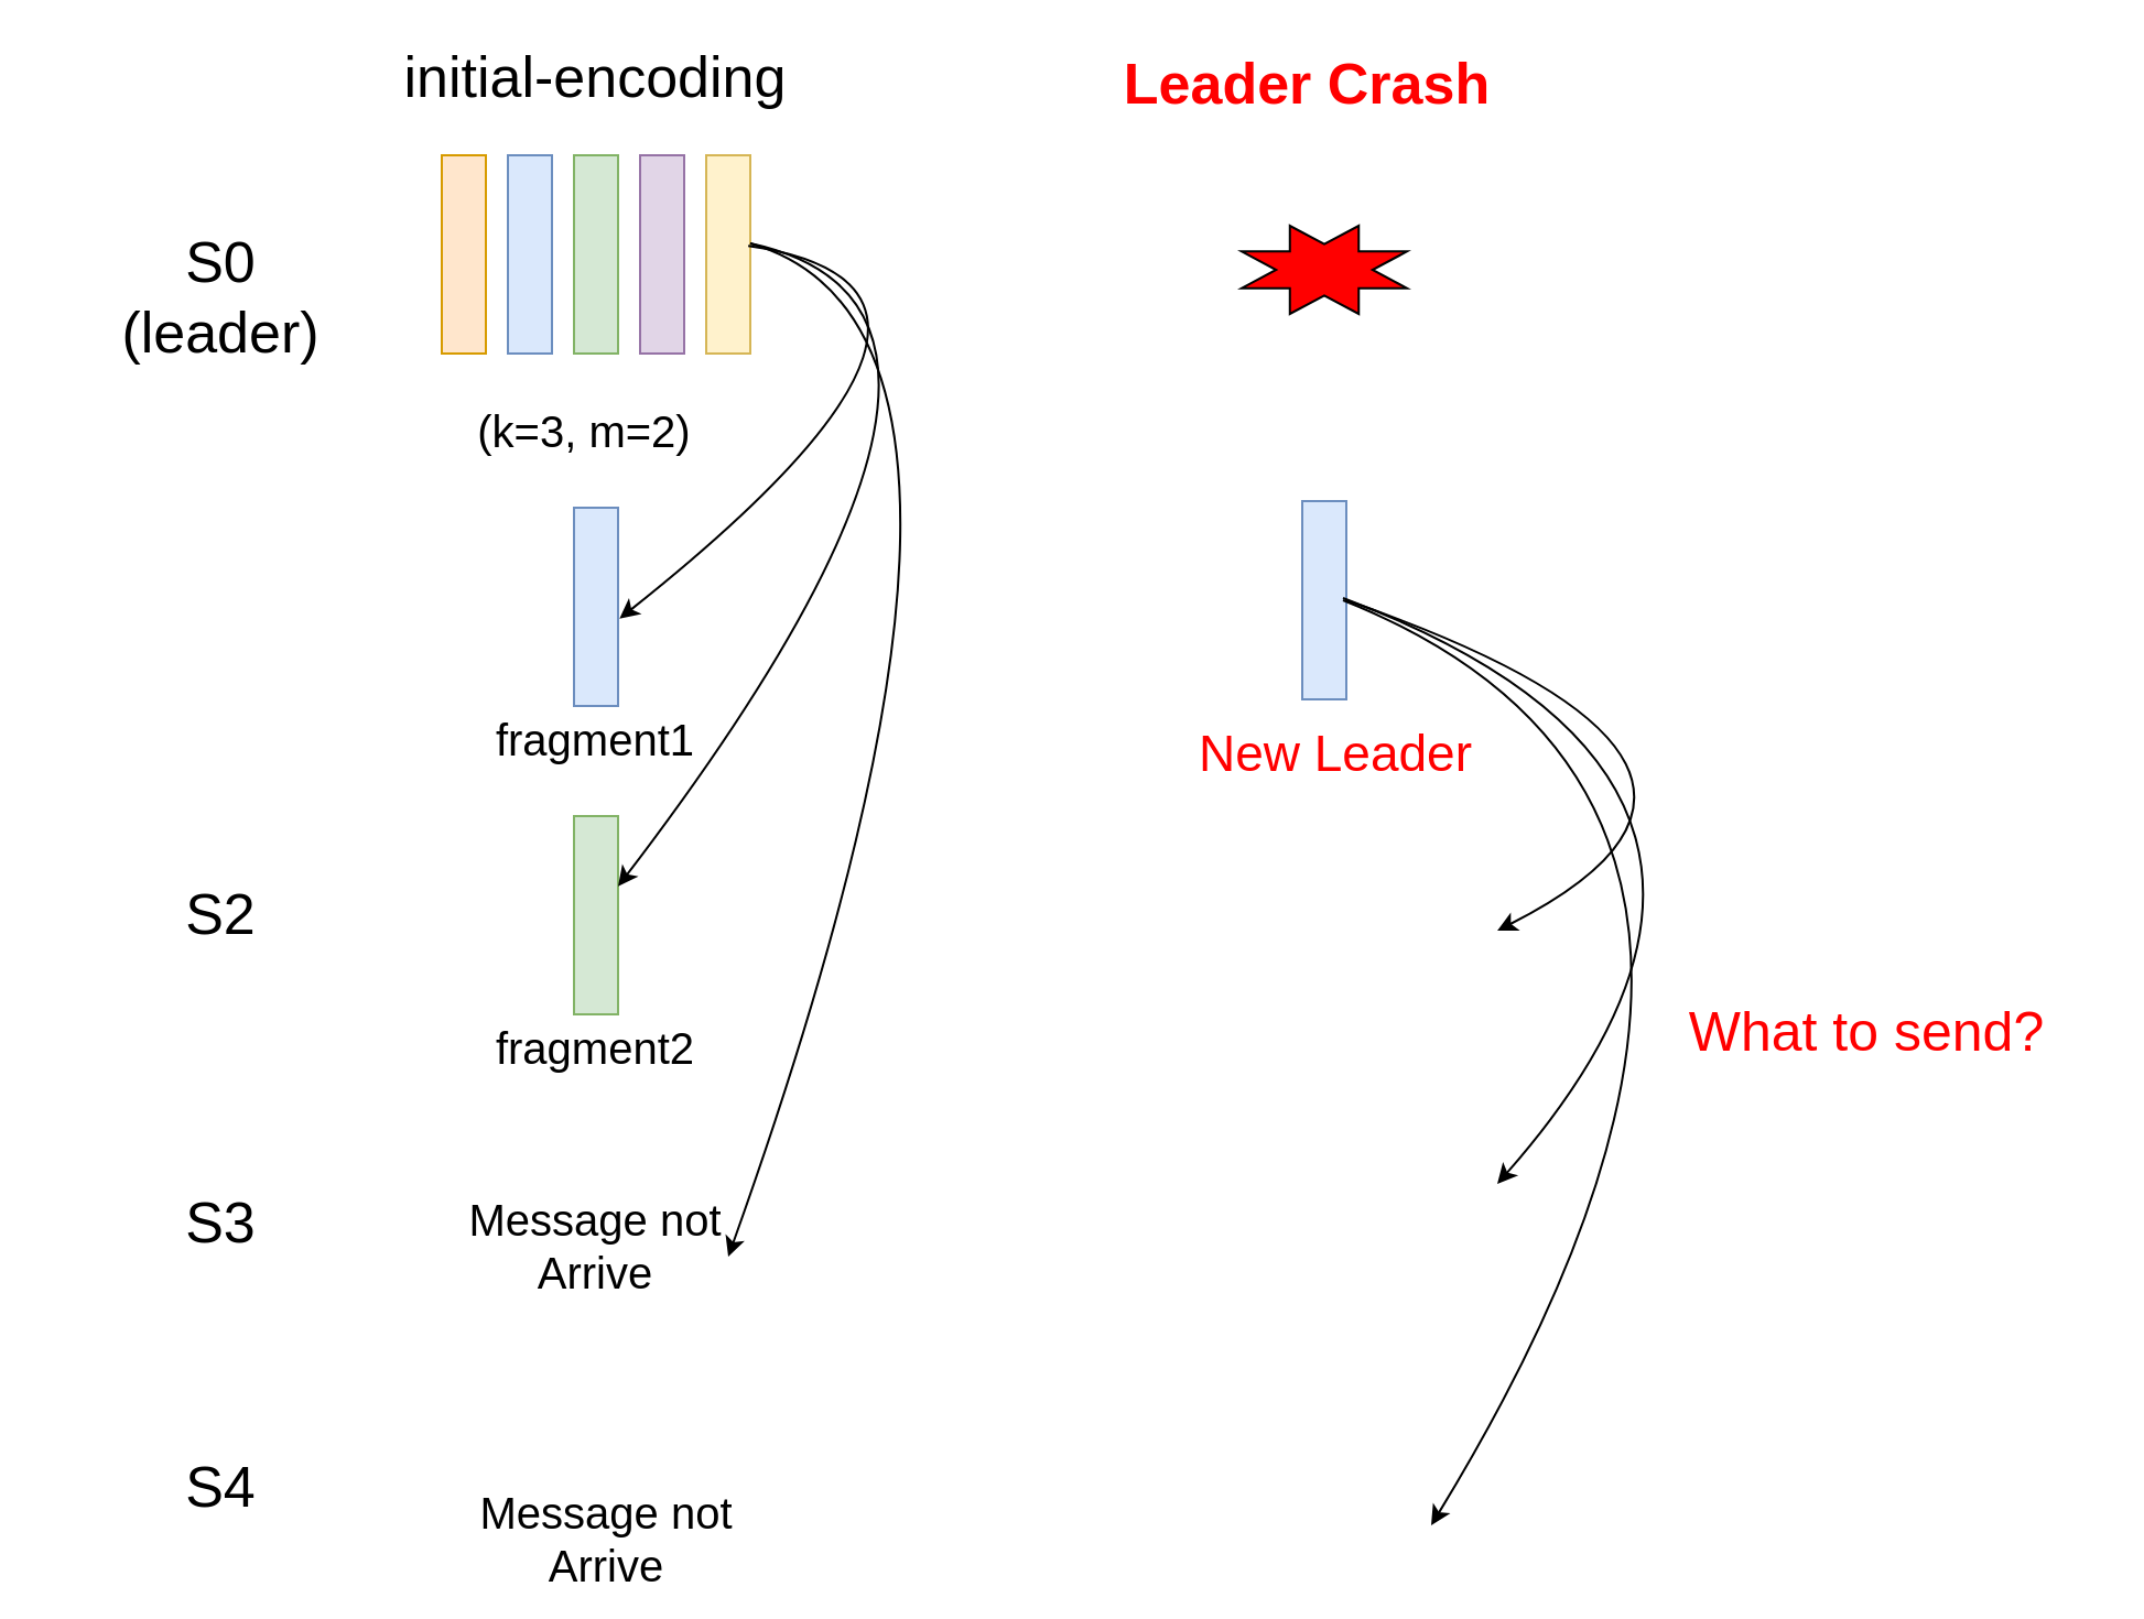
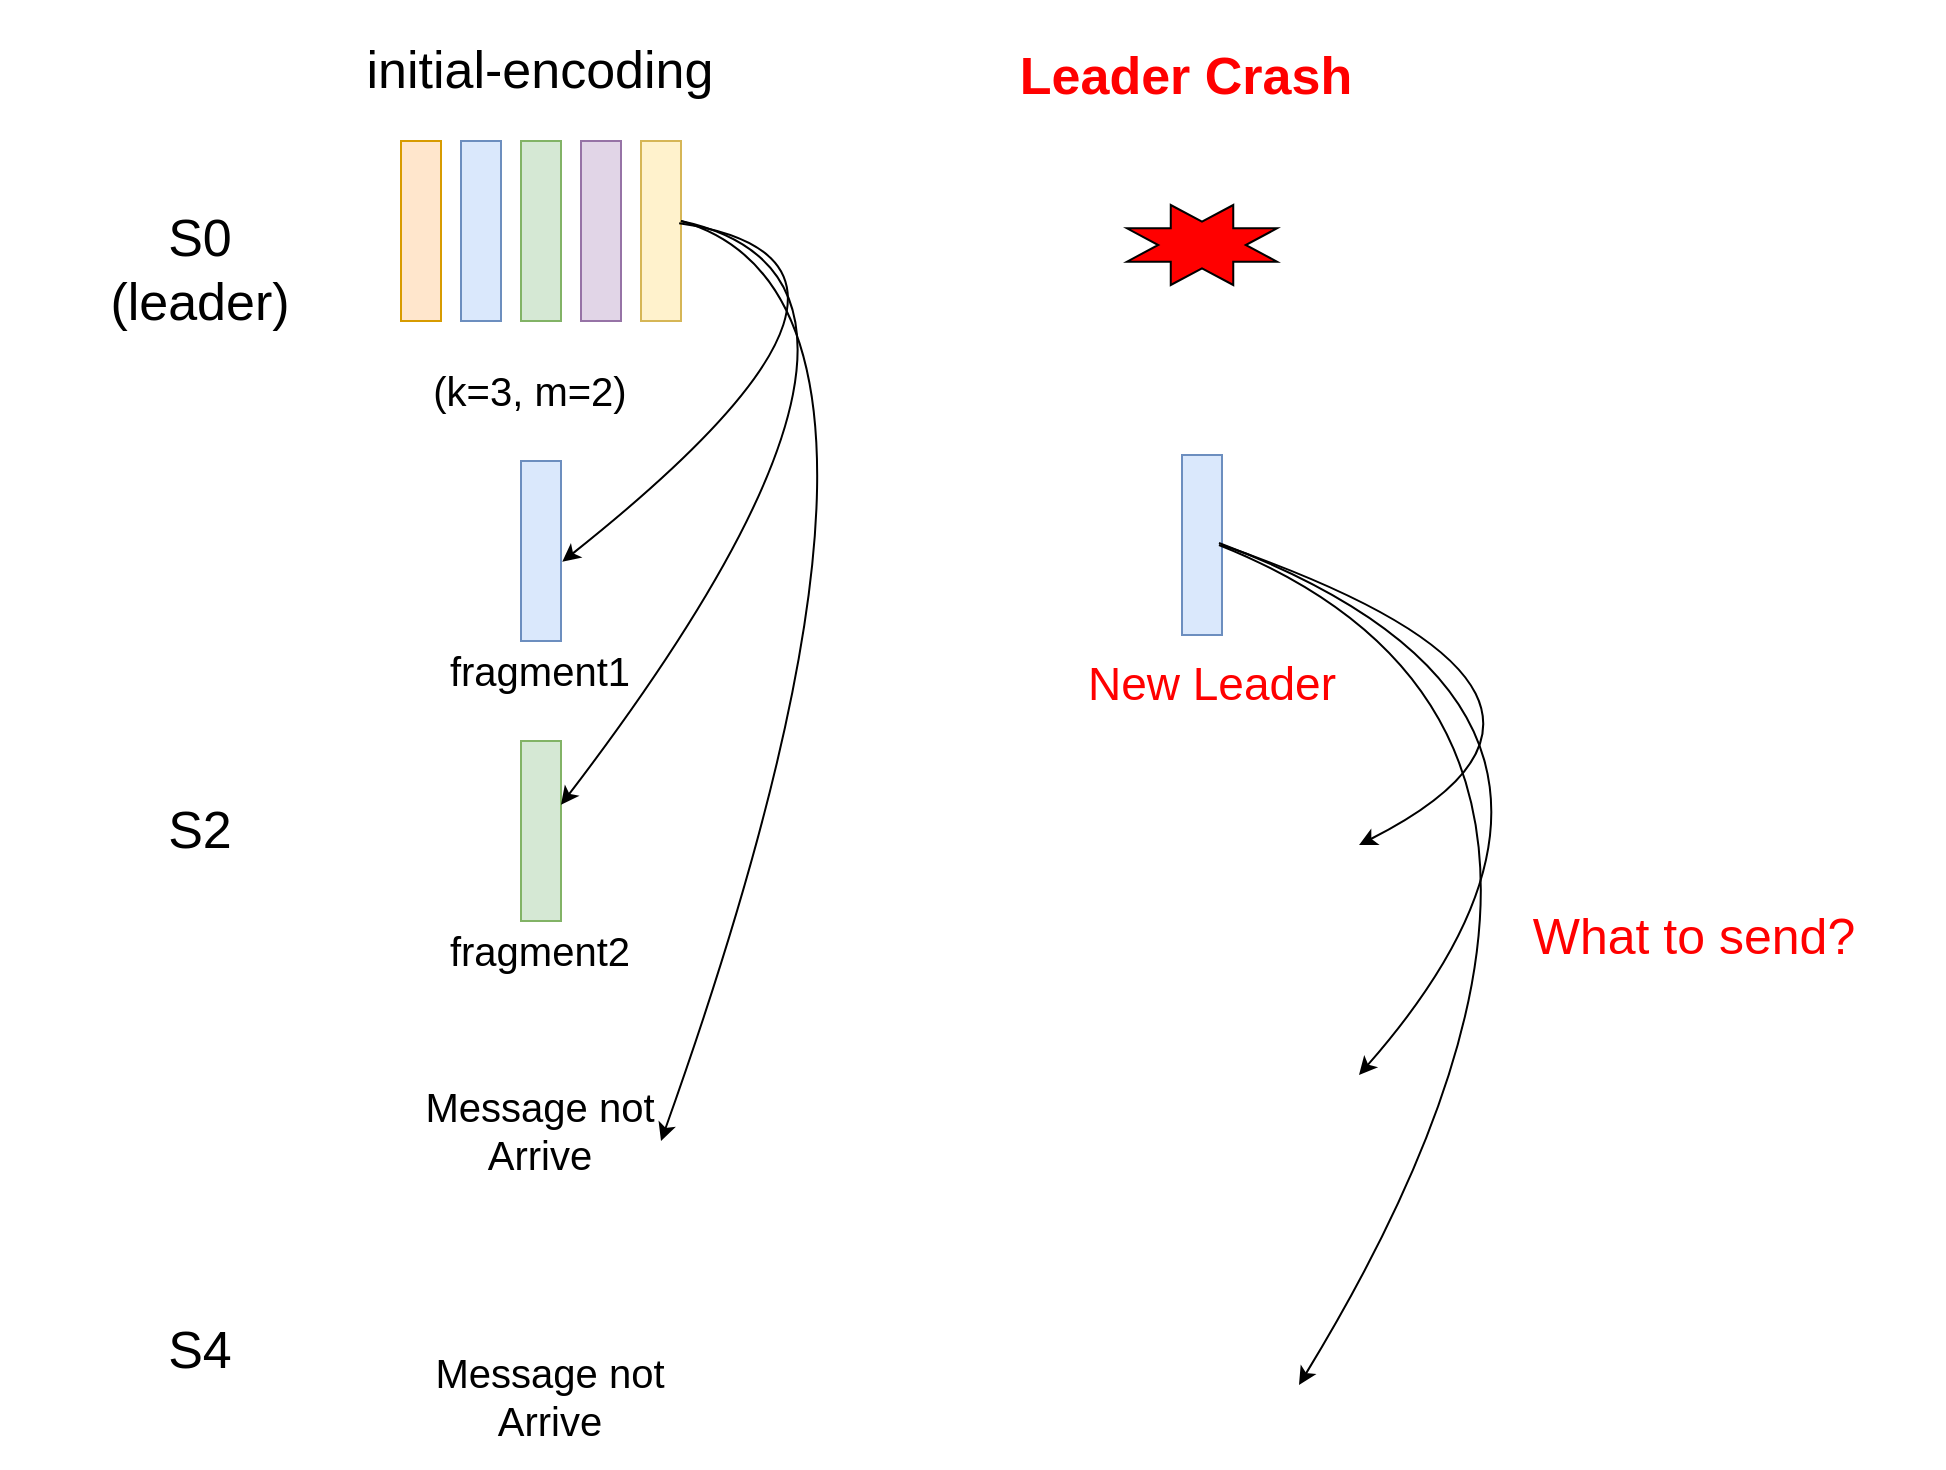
  <mxCell id="0" />
  <mxCell id="1" parent="0" />
  <mxCell id="2" value="&lt;font style=&quot;font-size: 26px;&quot;&gt;S0 &lt;br&gt;(leader)&lt;/font&gt;" style="text;html=1;strokeColor=none;fillColor=none;align=center;verticalAlign=middle;whiteSpace=wrap;rounded=0;" parent="1" vertex="1"><mxGeometry x="20" y="120" width="160" height="30" as="geometry" /></mxCell>
- <mxCell id="3" value="&lt;font style=&quot;font-size: 26px;&quot;&gt;S3&lt;/font&gt;" style="text;html=1;strokeColor=none;fillColor=none;align=center;verticalAlign=middle;whiteSpace=wrap;rounded=0;" parent="1" vertex="1"><mxGeometry x="20" y="540" width="160" height="30" as="geometry" /></mxCell>
  <mxCell id="4" value="&lt;font style=&quot;font-size: 26px;&quot;&gt;S4&lt;/font&gt;" style="text;html=1;strokeColor=none;fillColor=none;align=center;verticalAlign=middle;whiteSpace=wrap;rounded=0;" parent="1" vertex="1"><mxGeometry x="20" y="660" width="160" height="30" as="geometry" /></mxCell>
  <mxCell id="5" value="&lt;font style=&quot;font-size: 26px;&quot;&gt;S2&lt;/font&gt;" style="text;html=1;strokeColor=none;fillColor=none;align=center;verticalAlign=middle;whiteSpace=wrap;rounded=0;" parent="1" vertex="1"><mxGeometry x="20" y="400" width="160" height="30" as="geometry" /></mxCell>
  <mxCell id="6" value="" style="rounded=0;whiteSpace=wrap;html=1;fontSize=20;fillColor=#FFE6CC;strokeColor=#d79b00;fillStyle=auto;" parent="1" vertex="1"><mxGeometry x="200" y="70" width="20" height="90" as="geometry" /></mxCell>
  <mxCell id="7" value="" style="rounded=0;whiteSpace=wrap;html=1;fontSize=20;fillColor=#dae8fc;strokeColor=#6c8ebf;fillStyle=auto;" parent="1" vertex="1"><mxGeometry x="230" y="70" width="20" height="90" as="geometry" /></mxCell>
  <mxCell id="8" value="" style="rounded=0;whiteSpace=wrap;html=1;fontSize=20;fillColor=#d5e8d4;strokeColor=#82b366;fillStyle=auto;" parent="1" vertex="1"><mxGeometry x="260" y="70" width="20" height="90" as="geometry" /></mxCell>
  <mxCell id="9" value="" style="rounded=0;whiteSpace=wrap;html=1;fontSize=20;fillColor=#e1d5e7;strokeColor=#9673a6;fillStyle=auto;" parent="1" vertex="1"><mxGeometry x="290" y="70" width="20" height="90" as="geometry" /></mxCell>
  <mxCell id="10" value="" style="rounded=0;whiteSpace=wrap;html=1;fontSize=20;fillColor=#fff2cc;strokeColor=#d6b656;fillStyle=auto;" parent="1" vertex="1"><mxGeometry x="320" y="70" width="20" height="90" as="geometry" /></mxCell>
  <mxCell id="11" value="(k=3, m=2)" style="text;html=1;strokeColor=none;fillColor=none;align=center;verticalAlign=middle;whiteSpace=wrap;rounded=0;fillStyle=auto;fontSize=20;" parent="1" vertex="1"><mxGeometry x="200" y="180" width="130" height="30" as="geometry" /></mxCell>
  <mxCell id="12" value="" style="rounded=0;whiteSpace=wrap;html=1;fontSize=20;fillColor=#dae8fc;strokeColor=#6c8ebf;fillStyle=auto;" parent="1" vertex="1"><mxGeometry x="260" y="230" width="20" height="90" as="geometry" /></mxCell>
  <mxCell id="13" value="" style="rounded=0;whiteSpace=wrap;html=1;fontSize=20;fillColor=#d5e8d4;strokeColor=#82b366;fillStyle=auto;" parent="1" vertex="1"><mxGeometry x="260" y="370" width="20" height="90" as="geometry" /></mxCell>
  <mxCell id="14" value="fragment1" style="text;html=1;strokeColor=none;fillColor=none;align=center;verticalAlign=middle;whiteSpace=wrap;rounded=0;fillStyle=auto;fontSize=20;" parent="1" vertex="1"><mxGeometry x="205" y="320" width="130" height="30" as="geometry" /></mxCell>
  <mxCell id="15" value="fragment2" style="text;html=1;strokeColor=none;fillColor=none;align=center;verticalAlign=middle;whiteSpace=wrap;rounded=0;fillStyle=auto;fontSize=20;" parent="1" vertex="1"><mxGeometry x="205" y="460" width="130" height="30" as="geometry" /></mxCell>
  <mxCell id="16" value="" style="curved=1;endArrow=classic;html=1;rounded=0;fontSize=26;exitX=0.954;exitY=0.457;exitDx=0;exitDy=0;exitPerimeter=0;entryX=1.031;entryY=0.56;entryDx=0;entryDy=0;entryPerimeter=0;" parent="1" source="10" target="12" edge="1"><mxGeometry width="50" height="50" relative="1" as="geometry"><mxPoint x="500" y="290" as="sourcePoint" /><mxPoint x="550" y="240" as="targetPoint" /><Array as="points"><mxPoint x="470" y="130" /></Array></mxGeometry></mxCell>
  <mxCell id="17" value="" style="curved=1;endArrow=classic;html=1;rounded=0;fontSize=26;" parent="1" target="13" edge="1"><mxGeometry width="50" height="50" relative="1" as="geometry"><mxPoint x="340" y="110" as="sourcePoint" /><mxPoint x="290.62" y="290.4" as="targetPoint" /><Array as="points"><mxPoint x="480" y="140" /></Array></mxGeometry></mxCell>
  <mxCell id="18" value="" style="verticalLabelPosition=bottom;verticalAlign=top;html=1;shape=mxgraph.basic.8_point_star;fillStyle=auto;fontSize=26;fillColor=#FF0000;" parent="1" vertex="1"><mxGeometry x="563" y="102" width="75" height="40" as="geometry" /></mxCell>
  <mxCell id="19" value="initial-encoding" style="text;html=1;strokeColor=none;fillColor=none;align=center;verticalAlign=middle;whiteSpace=wrap;rounded=0;fillStyle=hatch;fontSize=26;" parent="1" vertex="1"><mxGeometry x="175" y="20" width="190" height="30" as="geometry" /></mxCell>
  <mxCell id="20" value="" style="curved=1;endArrow=classic;html=1;rounded=0;fontSize=26;" parent="1" edge="1"><mxGeometry width="50" height="50" relative="1" as="geometry"><mxPoint x="340" y="110" as="sourcePoint" /><mxPoint x="330" y="570" as="targetPoint" /><Array as="points"><mxPoint x="480" y="150" /></Array></mxGeometry></mxCell>
  <mxCell id="21" value="&lt;font style=&quot;font-size: 20px;&quot;&gt;Message not Arrive&lt;/font&gt;" style="text;html=1;strokeColor=none;fillColor=none;align=center;verticalAlign=middle;whiteSpace=wrap;rounded=0;" parent="1" vertex="1"><mxGeometry x="200" y="550" width="140" height="30" as="geometry" /></mxCell>
  <mxCell id="22" value="&lt;font style=&quot;font-size: 20px;&quot;&gt;Message not Arrive&lt;/font&gt;" style="text;html=1;strokeColor=none;fillColor=none;align=center;verticalAlign=middle;whiteSpace=wrap;rounded=0;" vertex="1" parent="1"><mxGeometry x="205" y="683" width="140" height="30" as="geometry" /></mxCell>
  <mxCell id="23" value="&lt;font color=&quot;#ff0000&quot;&gt;&lt;b&gt;Leader Crash&lt;/b&gt;&lt;/font&gt;" style="text;html=1;strokeColor=none;fillColor=none;align=center;verticalAlign=middle;whiteSpace=wrap;rounded=0;fillStyle=hatch;fontSize=26;" vertex="1" parent="1"><mxGeometry x="498" y="23" width="190" height="30" as="geometry" /></mxCell>
  <mxCell id="24" value="" style="rounded=0;whiteSpace=wrap;html=1;fontSize=20;fillColor=#dae8fc;strokeColor=#6c8ebf;fillStyle=auto;" vertex="1" parent="1"><mxGeometry x="590.5" y="227" width="20" height="90" as="geometry" /></mxCell>
  <mxCell id="25" value="&lt;font color=&quot;#ff0000&quot; style=&quot;font-size: 23px;&quot;&gt;New Leader&lt;/font&gt;" style="text;html=1;strokeColor=none;fillColor=none;align=center;verticalAlign=middle;whiteSpace=wrap;rounded=0;fillStyle=auto;fontSize=20;" vertex="1" parent="1"><mxGeometry x="541" y="327" width="130" height="30" as="geometry" /></mxCell>
  <mxCell id="26" value="" style="curved=1;endArrow=classic;html=1;rounded=0;fontSize=26;exitX=1;exitY=0.5;exitDx=0;exitDy=0;" edge="1" parent="1" source="24"><mxGeometry width="50" height="50" relative="1" as="geometry"><mxPoint x="696" y="328" as="sourcePoint" /><mxPoint x="679" y="422" as="targetPoint" /><Array as="points"><mxPoint x="827" y="347" /></Array></mxGeometry></mxCell>
  <mxCell id="27" value="" style="curved=1;endArrow=classic;html=1;rounded=0;fontSize=26;" edge="1" parent="1"><mxGeometry width="50" height="50" relative="1" as="geometry"><mxPoint x="609" y="271" as="sourcePoint" /><mxPoint x="679" y="537" as="targetPoint" /><Array as="points"><mxPoint x="837" y="357" /></Array></mxGeometry></mxCell>
  <mxCell id="28" value="" style="curved=1;endArrow=classic;html=1;rounded=0;fontSize=26;" edge="1" parent="1"><mxGeometry width="50" height="50" relative="1" as="geometry"><mxPoint x="609" y="272" as="sourcePoint" /><mxPoint x="649" y="692" as="targetPoint" /><Array as="points"><mxPoint x="847" y="367" /></Array></mxGeometry></mxCell>
  <mxCell id="29" value="&lt;font color=&quot;#ff0000&quot; style=&quot;font-size: 25px;&quot;&gt;What to send?&lt;/font&gt;" style="text;html=1;strokeColor=none;fillColor=none;align=center;verticalAlign=middle;whiteSpace=wrap;rounded=0;" vertex="1" parent="1"><mxGeometry x="743" y="452" width="208" height="30" as="geometry" /></mxCell>
